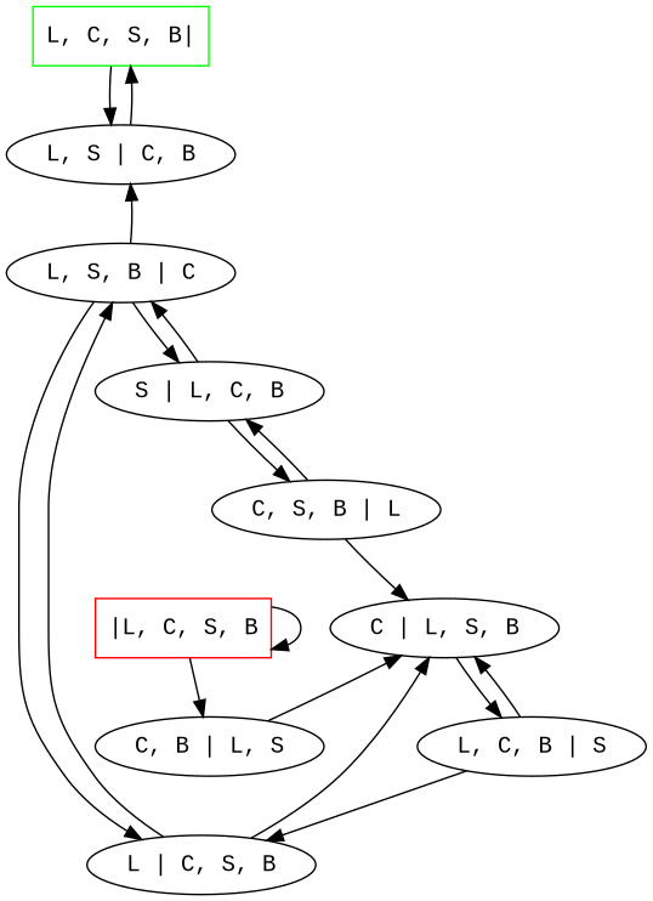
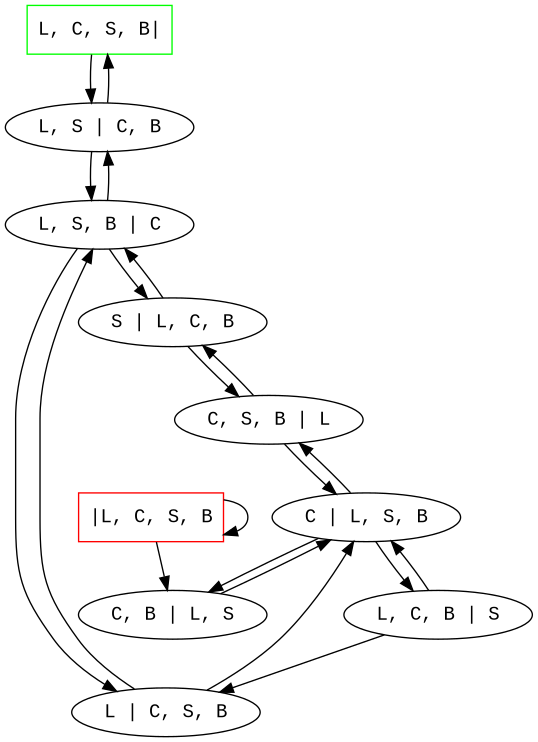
  digraph {
    fontname="Liberation Mono"
    node [fontname="Liberation Mono"]
    edge [fontname="Liberation Mono"]
    n1 [color=green label="L, C, S, B|" shape=box]
    "L, S | C, B"
    "L, S, B | C"
    n4 [color=red label="|L, C, S, B" shape=box]
    "C, B | L, S"
    "L | C, S, B"
    "S | L, C, B"
    "C | L, S, B"
    "L, C, B | S"
    "C, S, B | L"
    n1 -> "L, S | C, B"
    "L, S | C, B" -> n1
+   "L, S | C, B" -> "L, S, B | C"
    "L, S, B | C" -> "L, S | C, B"
    "L, S, B | C" -> "L | C, S, B"
    "L, S, B | C" -> "S | L, C, B"
    n4 -> n4
    n4 -> "C, B | L, S"
    "C, B | L, S" -> "C | L, S, B"
    "L | C, S, B" -> "L, S, B | C"
    "L | C, S, B" -> "C | L, S, B"
    "S | L, C, B" -> "L, S, B | C"
    "S | L, C, B" -> "C, S, B | L"
+   "C | L, S, B" -> "C, B | L, S"
    "C | L, S, B" -> "L, C, B | S"
+   "C | L, S, B" -> "C, S, B | L"
    "L, C, B | S" -> "L | C, S, B"
    "L, C, B | S" -> "C | L, S, B"
    "C, S, B | L" -> "S | L, C, B"
    "C, S, B | L" -> "C | L, S, B"
  }
